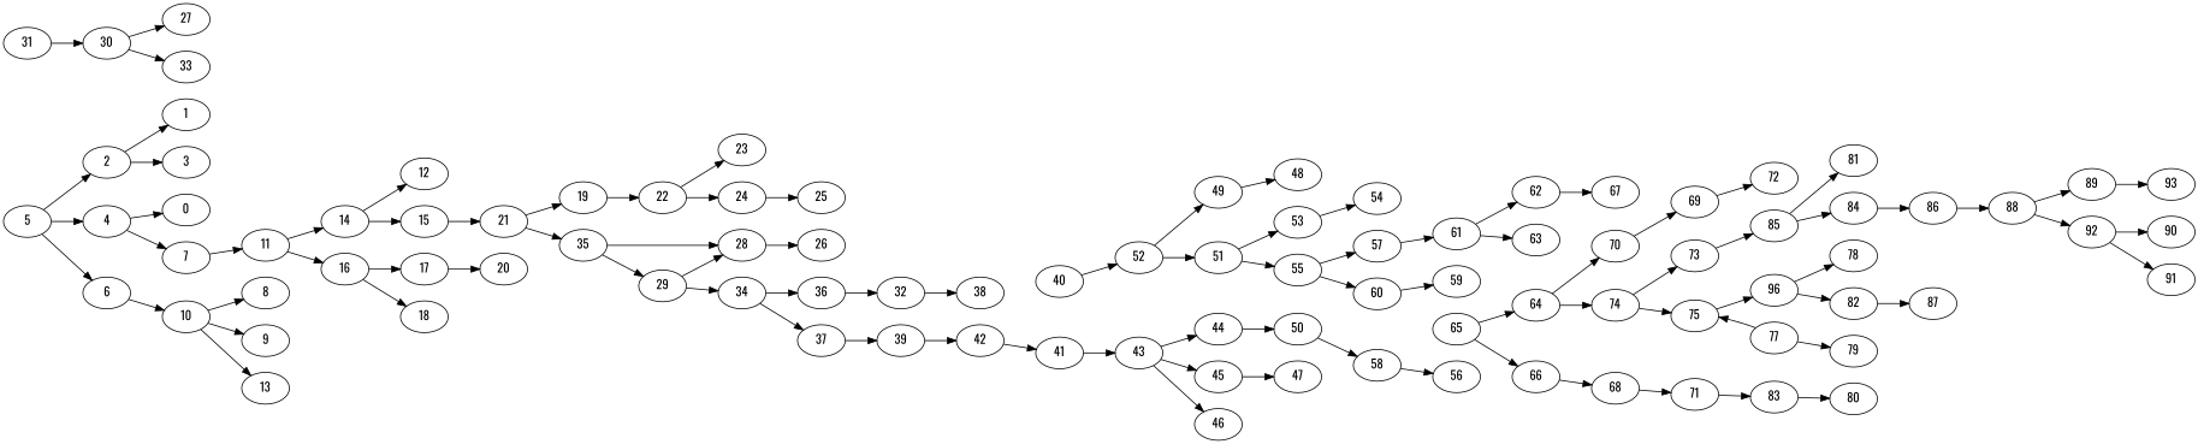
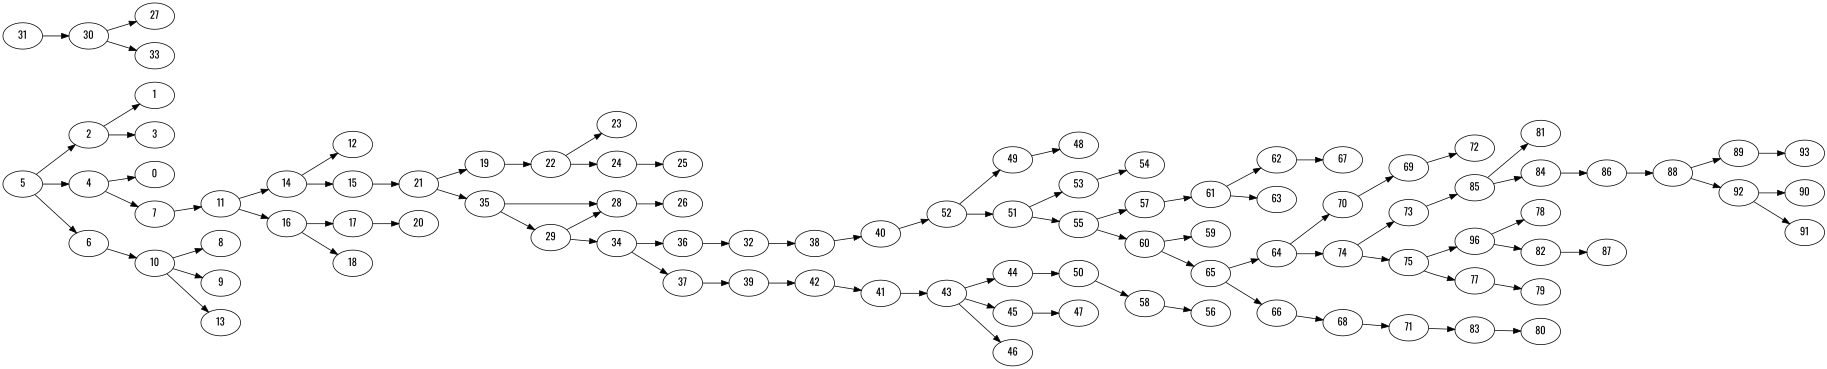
  digraph {
    fontname=Oswald
    rankdir=LR
    node [fontname=Oswald]
    edge [fontname=Oswald]
    5
    2
    4
    6
    1
    3
    0
    7
    10
    11
    8
    9
    13
    14
    16
    12
    15
    17
    18
    21
    20
    19
    35
    22
    29
    28
    23
    24
    34
    31
    30
    25
    26
    36
    37
    27
    33
    32
    39
    38
    42
    40
    41
    52
    43
    49
    51
    44
    45
    46
    50
    48
    53
    55
    47
    58
    54
    57
    60
    56
    61
    59
    65
    62
    63
    64
    66
    67
    70
    74
    68
    69
    73
    75
    71
    72
    85
    n78 [label=96]
    77
    83
    81
    84
    78
    82
    79
    80
    86
    87
    88
    89
    92
    93
    90
    91
    5 -> 2
    5 -> 4
    5 -> 6
    2 -> 1
    2 -> 3
    4 -> 0
    4 -> 7
    6 -> 10
    7 -> 11
    10 -> 8
    10 -> 9
    10 -> 13
    11 -> 14
    11 -> 16
    14 -> 12
    14 -> 15
    16 -> 17
    16 -> 18
    15 -> 21
    17 -> 20
    21 -> 19
    21 -> 35
    19 -> 22
    35 -> 29
    35 -> 28
    22 -> 23
    22 -> 24
    29 -> 28
    29 -> 34
    28 -> 26
    24 -> 25
    34 -> 36
    34 -> 37
    31 -> 30
    30 -> 27
    30 -> 33
    36 -> 32
    37 -> 39
    32 -> 38
    39 -> 42
+   38 -> 40
    42 -> 41
    40 -> 52
    41 -> 43
    52 -> 49
    52 -> 51
    43 -> 44
    43 -> 45
    43 -> 46
    49 -> 48
    51 -> 53
    51 -> 55
    44 -> 50
    45 -> 47
    50 -> 58
    53 -> 54
    55 -> 57
    55 -> 60
    58 -> 56
    57 -> 61
    60 -> 59
+   60 -> 65
    61 -> 62
    61 -> 63
    65 -> 64
    65 -> 66
    62 -> 67
    64 -> 70
    64 -> 74
    66 -> 68
    70 -> 69
    74 -> 73
    74 -> 75
    68 -> 71
    69 -> 72
    73 -> 85
    75 -> n78
-   77 -> 75
+   75 -> 77
    71 -> 83
    85 -> 81
    85 -> 84
    n78 -> 78
    n78 -> 82
    77 -> 79
    83 -> 80
    84 -> 86
    82 -> 87
    86 -> 88
    88 -> 89
    88 -> 92
    89 -> 93
    92 -> 90
    92 -> 91
  }
